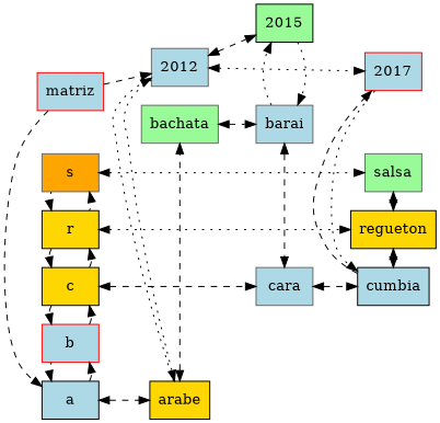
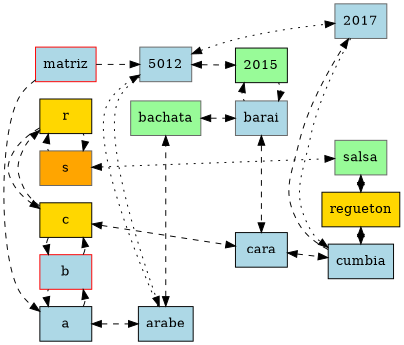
  digraph {
    rankdir=LR
    node [color=black fillcolor=lightblue shape=box style=filled]
    edge [style=dashed]
    n1 [color=red label=matriz]
    n2 [label=a rankdir=LR]
    n3 [color=red label=b rankdir=LR]
    n4 [fillcolor=gold label=c rankdir=LR]
    n5 [fillcolor=gold label=r rankdir=LR]
    n6 [color=gray40 fillcolor=orange label=s rankdir=LR]
-   n7 [color=gray40 label=2012]
-   n8 [fillcolor=gold label=arabe]
+   n7 [color=gray40 label=5012]
+   n8 [label=arabe]
    n9 [color=gray40 fillcolor=palegreen label=bachata]
    n10 [fillcolor=palegreen label=2015]
    n11 [color=gray40 label=barai]
-   n12 [color=gray40 label=cara]
-   n13 [color=red label=2017]
+   n12 [label=cara]
+   n13 [color=gray40 label=2017]
    n14 [label=cumbia]
    n15 [fillcolor=gold label=regueton]
    n16 [color=gray40 fillcolor=palegreen label=salsa]
    subgraph sub_1 {
      rank=min
      n1
      n2
      n3
      n4
      n5
      n6
    }
    subgraph sub_2 {
      rank=same
      n7
      n8
      n9
    }
    subgraph sub_3 {
      rank=same
      n10
      n11
      n12
    }
    subgraph sub_4 {
      rank=same
      n13
      n14
      n15
      n16
    }
    n1 -> n2
    n1 -> n7
    n2 -> n3
    n2 -> n8 [dir=both]
    n3 -> n2 [style=dotted]
    n3 -> n4
    n4 -> n3
    n4 -> n5
    n4 -> n12 [dir=both]
    n5 -> n4
    n5 -> n6 [style=dotted]
-   n5 -> n15 [dir=both style=dotted]
    n6 -> n5 [style=dotted]
    n6 -> n16 [dir=both style=dotted]
    n7 -> n8 [constraint=false style=dotted]
    n7 -> n10 [dir=both rankdir=UD]
    n7 -> n13 [dir=both rankdir=UD style=dotted]
    n8 -> n7 [constraint=false style=dotted]
    n8 -> n9 [constraint=false dir=both]
    n9 -> n11 [dir=both]
    n10 -> n11 [constraint=false style=dotted]
    n11 -> n10 [constraint=false style=dotted]
    n11 -> n12 [constraint=false dir=both]
    n12 -> n14 [dir=both]
    n13 -> n14 [constraint=false style=dotted]
    n14 -> n13 [constraint=false]
    n14 -> n15 [constraint=false dir=both]
    n15 -> n16 [constraint=false dir=both style=dotted]
  }
